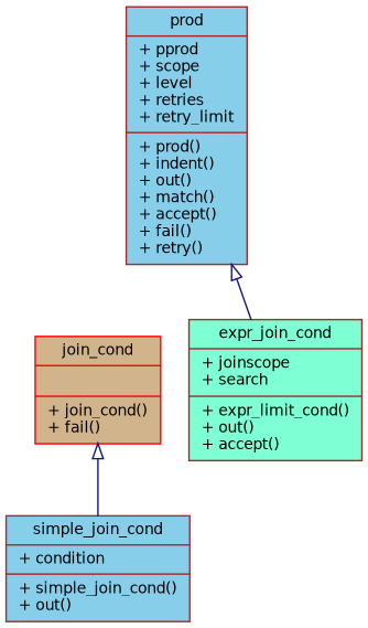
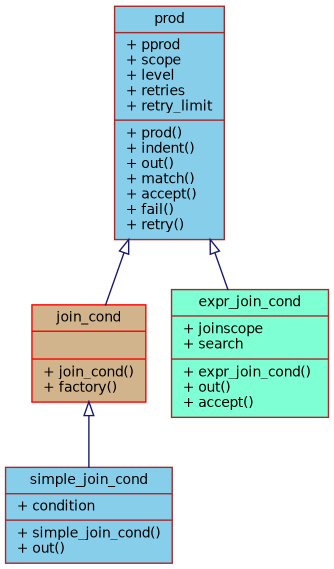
  digraph {
    node [color=brown fillcolor=skyblue fontname=Helvetica fontsize=10 shape=record style=filled]
    edge [arrowtail=onormal color=midnightblue dir=back fontname=Helvetica fontsize=10 labelfontname=Helvetica labelfontsize=10 style=solid]
-   n1 [color=red fillcolor=tan fontcolor=black height=0.2 label="{join_cond\n||+ join_cond()\l+ fail()\l}" width=0.4]
+   n1 [color=red fillcolor=tan fontcolor=black height=0.2 label="{join_cond\n||+ join_cond()\l+ factory()\l}" width=0.4]
    n2 [height=0.2 label="{simple_join_cond\n|+ condition\l|+ simple_join_cond()\l+ out()\l}" width=0.4]
-   n3 [fillcolor=aquamarine height=0.2 label="{expr_join_cond\n|+ joinscope\l+ search\l|+ expr_limit_cond()\l+ out()\l+ accept()\l}" width=0.4]
+   n3 [fillcolor=aquamarine height=0.2 label="{expr_join_cond\n|+ joinscope\l+ search\l|+ expr_join_cond()\l+ out()\l+ accept()\l}" width=0.4]
    n4 [height=0.2 label="{prod\n|+ pprod\l+ scope\l+ level\l+ retries\l+ retry_limit\l|+ prod()\l+ indent()\l+ out()\l+ match()\l+ accept()\l+ fail()\l+ retry()\l}" width=0.4]
    n1 -> n2
+   n4 -> n1
    n4 -> n3
  }
